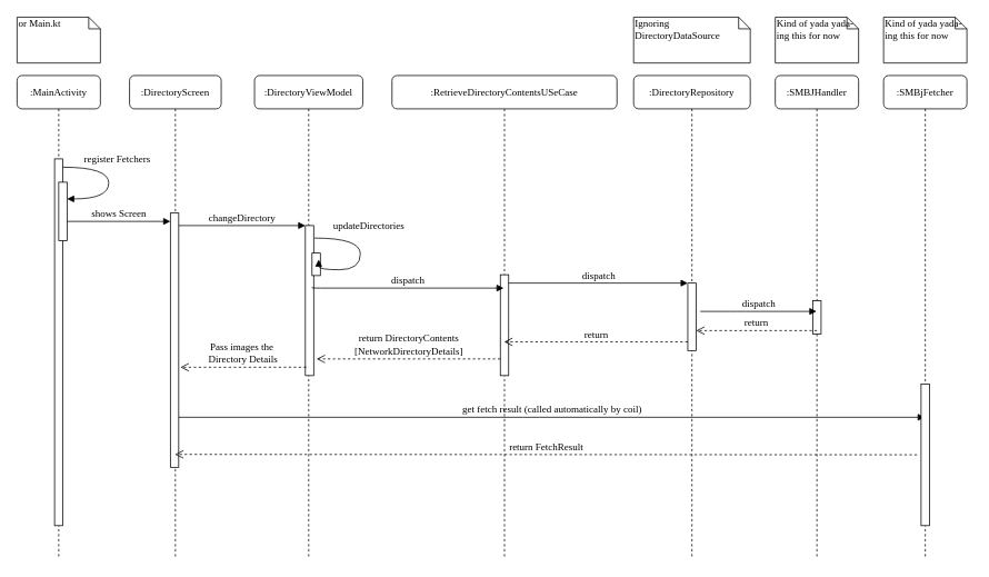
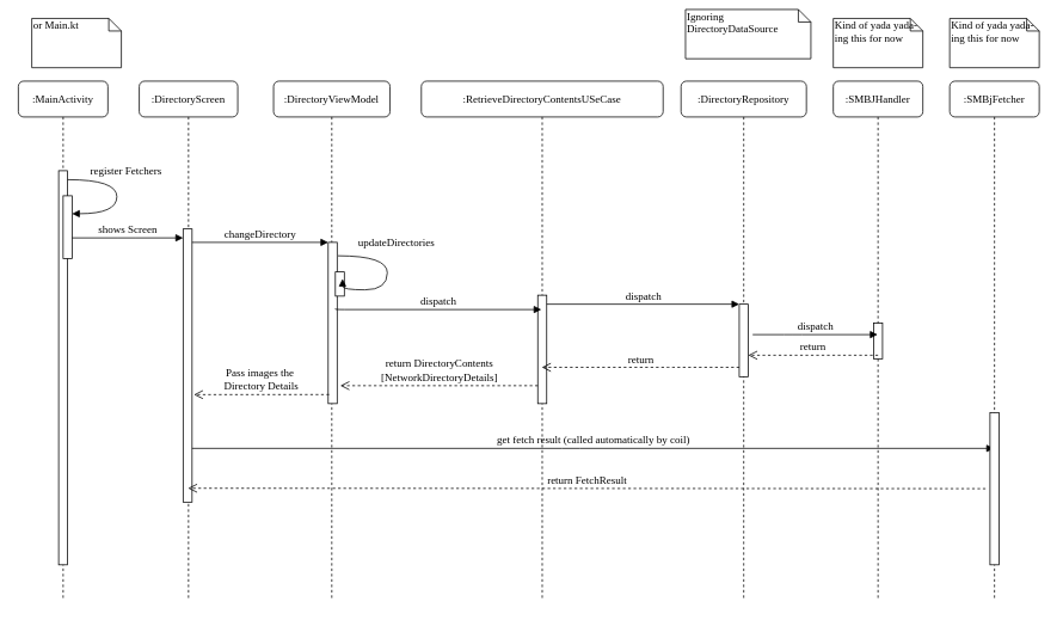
  <mxCell id="0" />
  <mxCell id="1" parent="0" />
  <mxCell id="2" value=":DirectoryScreen" style="shape=umlLifeline;perimeter=lifelinePerimeter;whiteSpace=wrap;html=1;container=1;collapsible=0;recursiveResize=0;outlineConnect=0;rounded=1;shadow=0;comic=0;labelBackgroundColor=none;strokeWidth=1;fontFamily=Verdana;fontSize=12;align=center;" parent="1" vertex="1"><mxGeometry x="155" y="90" width="110" height="580" as="geometry" /></mxCell>
  <mxCell id="3" value="" style="html=1;points=[];perimeter=orthogonalPerimeter;rounded=0;shadow=0;comic=0;labelBackgroundColor=none;strokeWidth=1;fontFamily=Verdana;fontSize=12;align=center;" parent="2" vertex="1"><mxGeometry x="49" y="165" width="10" height="305" as="geometry" /></mxCell>
  <mxCell id="4" value=":DirectoryViewModel" style="shape=umlLifeline;perimeter=lifelinePerimeter;whiteSpace=wrap;html=1;container=1;collapsible=0;recursiveResize=0;outlineConnect=0;rounded=1;shadow=0;comic=0;labelBackgroundColor=none;strokeWidth=1;fontFamily=Verdana;fontSize=12;align=center;" parent="1" vertex="1"><mxGeometry x="305" y="90" width="130" height="580" as="geometry" /></mxCell>
  <mxCell id="5" value="" style="html=1;points=[];perimeter=orthogonalPerimeter;rounded=0;shadow=0;comic=0;labelBackgroundColor=none;strokeWidth=1;fontFamily=Verdana;fontSize=12;align=center;" parent="4" vertex="1"><mxGeometry x="61" y="180" width="10" height="180" as="geometry" /></mxCell>
  <mxCell id="6" value="" style="html=1;points=[];perimeter=orthogonalPerimeter;rounded=0;shadow=0;comic=0;labelBackgroundColor=none;strokeWidth=1;fontFamily=Verdana;fontSize=12;align=center;" vertex="1" parent="4"><mxGeometry x="69" y="213" width="10" height="27" as="geometry" /></mxCell>
  <mxCell id="7" value="updateDirectories" style="html=1;verticalAlign=bottom;endArrow=block;labelBackgroundColor=none;fontFamily=Verdana;fontSize=12;elbow=vertical;edgeStyle=orthogonalEdgeStyle;curved=1;entryX=1;entryY=0.286;entryPerimeter=0;exitX=1.038;exitY=0.345;exitPerimeter=0;" edge="1" parent="4"><mxGeometry x="-0.231" y="14" relative="1" as="geometry"><mxPoint x="72" y="195" as="sourcePoint" /><mxPoint x="77" y="220.722" as="targetPoint" /><Array as="points"><mxPoint x="127" y="195" /><mxPoint x="127" y="233" /></Array><mxPoint x="-4" y="-10" as="offset" /></mxGeometry></mxCell>
  <mxCell id="8" value="get fetch result (called automatically by coil)" style="html=1;verticalAlign=bottom;endArrow=block;labelBackgroundColor=none;fontFamily=Verdana;fontSize=12;edgeStyle=elbowEdgeStyle;elbow=vertical;" edge="1" parent="4" target="31"><mxGeometry relative="1" as="geometry"><mxPoint x="-91" y="410" as="sourcePoint" /><mxPoint x="61" y="410" as="targetPoint" /></mxGeometry></mxCell>
  <mxCell id="9" value=":RetrieveDirectoryContentsUSeCase" style="shape=umlLifeline;perimeter=lifelinePerimeter;whiteSpace=wrap;html=1;container=1;collapsible=0;recursiveResize=0;outlineConnect=0;rounded=1;shadow=0;comic=0;labelBackgroundColor=none;strokeWidth=1;fontFamily=Verdana;fontSize=12;align=center;" parent="1" vertex="1"><mxGeometry x="470" y="90" width="270" height="580" as="geometry" /></mxCell>
  <mxCell id="10" value="" style="html=1;points=[];perimeter=orthogonalPerimeter;rounded=0;shadow=0;comic=0;labelBackgroundColor=none;strokeWidth=1;fontFamily=Verdana;fontSize=12;align=center;" parent="9" vertex="1"><mxGeometry x="130" y="239" width="10" height="121" as="geometry" /></mxCell>
  <mxCell id="11" value="dispatch" style="html=1;verticalAlign=bottom;endArrow=block;labelBackgroundColor=none;fontFamily=Verdana;fontSize=12;edgeStyle=elbowEdgeStyle;elbow=vertical;" parent="9" edge="1"><mxGeometry relative="1" as="geometry"><mxPoint x="-96" y="254" as="sourcePoint" /><Array as="points" /><mxPoint x="134" y="255" as="targetPoint" /></mxGeometry></mxCell>
  <mxCell id="12" value="return DirectoryContents&lt;div&gt;[NetworkDirectoryDetails]&lt;/div&gt;" style="html=1;verticalAlign=bottom;endArrow=open;dashed=1;endSize=8;labelBackgroundColor=none;fontFamily=Verdana;fontSize=12;edgeStyle=elbowEdgeStyle;elbow=vertical;" edge="1" parent="9"><mxGeometry relative="1" as="geometry"><mxPoint x="-90.5" y="340" as="targetPoint" /><Array as="points"><mxPoint x="75" y="340" /><mxPoint x="105" y="340" /></Array><mxPoint x="130" y="340" as="sourcePoint" /></mxGeometry></mxCell>
  <mxCell id="13" value=":DirectoryRepository" style="shape=umlLifeline;perimeter=lifelinePerimeter;whiteSpace=wrap;html=1;container=1;collapsible=0;recursiveResize=0;outlineConnect=0;rounded=1;shadow=0;comic=0;labelBackgroundColor=none;strokeWidth=1;fontFamily=Verdana;fontSize=12;align=center;" parent="1" vertex="1"><mxGeometry x="760" y="90" width="140" height="580" as="geometry" /></mxCell>
  <mxCell id="14" value="" style="html=1;points=[];perimeter=orthogonalPerimeter;rounded=0;shadow=0;comic=0;labelBackgroundColor=none;strokeWidth=1;fontFamily=Verdana;fontSize=12;align=center;" parent="13" vertex="1"><mxGeometry x="65" y="249" width="10" height="81" as="geometry" /></mxCell>
  <mxCell id="15" value="return" style="html=1;verticalAlign=bottom;endArrow=open;dashed=1;endSize=8;labelBackgroundColor=none;fontFamily=Verdana;fontSize=12;edgeStyle=elbowEdgeStyle;elbow=vertical;" edge="1" parent="13" target="9"><mxGeometry relative="1" as="geometry"><mxPoint x="-80" y="319.533" as="targetPoint" /><Array as="points"><mxPoint x="-5" y="319.5" /><mxPoint x="250" y="422.5" /></Array><mxPoint x="65" y="319.5" as="sourcePoint" /></mxGeometry></mxCell>
  <mxCell id="16" value=":SMBJHandler" style="shape=umlLifeline;perimeter=lifelinePerimeter;whiteSpace=wrap;html=1;container=1;collapsible=0;recursiveResize=0;outlineConnect=0;rounded=1;shadow=0;comic=0;labelBackgroundColor=none;strokeWidth=1;fontFamily=Verdana;fontSize=12;align=center;" parent="1" vertex="1"><mxGeometry x="930" y="90" width="100" height="580" as="geometry" /></mxCell>
  <mxCell id="17" value="" style="html=1;points=[];perimeter=orthogonalPerimeter;rounded=0;shadow=0;comic=0;labelBackgroundColor=none;strokeWidth=1;fontFamily=Verdana;fontSize=12;align=center;" vertex="1" parent="16"><mxGeometry x="45" y="270" width="10" height="40" as="geometry" /></mxCell>
  <mxCell id="18" value=":MainActivity" style="shape=umlLifeline;perimeter=lifelinePerimeter;whiteSpace=wrap;html=1;container=1;collapsible=0;recursiveResize=0;outlineConnect=0;rounded=1;shadow=0;comic=0;labelBackgroundColor=none;strokeWidth=1;fontFamily=Verdana;fontSize=12;align=center;" parent="1" vertex="1"><mxGeometry x="20" y="90" width="100" height="580" as="geometry" /></mxCell>
  <mxCell id="19" value="" style="html=1;points=[];perimeter=orthogonalPerimeter;rounded=0;shadow=0;comic=0;labelBackgroundColor=none;strokeWidth=1;fontFamily=Verdana;fontSize=12;align=center;" parent="18" vertex="1"><mxGeometry x="45" y="100" width="10" height="440" as="geometry" /></mxCell>
  <mxCell id="20" value="shows Screen" style="html=1;verticalAlign=bottom;endArrow=block;labelBackgroundColor=none;fontFamily=Verdana;fontSize=12;edgeStyle=elbowEdgeStyle;elbow=vertical;" parent="18" edge="1"><mxGeometry relative="1" as="geometry"><mxPoint x="59" y="175" as="sourcePoint" /><mxPoint x="184" y="175" as="targetPoint" /></mxGeometry></mxCell>
  <mxCell id="21" value="changeDirectory" style="html=1;verticalAlign=bottom;endArrow=block;entryX=0;entryY=0;labelBackgroundColor=none;fontFamily=Verdana;fontSize=12;edgeStyle=elbowEdgeStyle;elbow=vertical;" parent="1" source="3" target="5" edge="1"><mxGeometry relative="1" as="geometry"><mxPoint x="294" y="145" as="sourcePoint" /></mxGeometry></mxCell>
- <mxCell id="22" value="or Main.kt" style="shape=note;whiteSpace=wrap;html=1;size=14;verticalAlign=top;align=left;spacingTop=-6;rounded=0;shadow=0;comic=0;labelBackgroundColor=none;strokeWidth=1;fontFamily=Verdana;fontSize=12" parent="1" vertex="1"><mxGeometry x="20" y="20" width="100" height="55" as="geometry" /></mxCell>
- <mxCell id="23" value="Ignoring DirectoryDataSource" style="shape=note;whiteSpace=wrap;html=1;size=14;verticalAlign=top;align=left;spacingTop=-6;rounded=0;shadow=0;comic=0;labelBackgroundColor=none;strokeWidth=1;fontFamily=Verdana;fontSize=12" parent="1" vertex="1"><mxGeometry x="760" y="20" width="140" height="55" as="geometry" /></mxCell>
+ <mxCell id="22" value="or Main.kt" style="shape=note;whiteSpace=wrap;html=1;size=14;verticalAlign=top;align=left;spacingTop=-6;rounded=0;shadow=0;comic=0;labelBackgroundColor=none;strokeWidth=1;fontFamily=Verdana;fontSize=12" parent="1" vertex="1"><mxGeometry x="35" y="20" width="100" height="55" as="geometry" /></mxCell>
+ <mxCell id="23" value="Ignoring DirectoryDataSource" style="shape=note;whiteSpace=wrap;html=1;size=14;verticalAlign=top;align=left;spacingTop=-6;rounded=0;shadow=0;comic=0;labelBackgroundColor=none;strokeWidth=1;fontFamily=Verdana;fontSize=12" parent="1" vertex="1"><mxGeometry x="765" y="10" width="140" height="55" as="geometry" /></mxCell>
  <mxCell id="24" value="Kind of yada yada-ing this for now" style="shape=note;whiteSpace=wrap;html=1;size=14;verticalAlign=top;align=left;spacingTop=-6;rounded=0;shadow=0;comic=0;labelBackgroundColor=none;strokeWidth=1;fontFamily=Verdana;fontSize=12" parent="1" vertex="1"><mxGeometry x="930" y="20" width="100" height="55" as="geometry" /></mxCell>
  <mxCell id="25" value="" style="html=1;points=[];perimeter=orthogonalPerimeter;rounded=0;shadow=0;comic=0;labelBackgroundColor=none;strokeWidth=1;fontFamily=Verdana;fontSize=12;align=center;" vertex="1" parent="1"><mxGeometry x="70" y="218" width="10" height="70" as="geometry" /></mxCell>
  <mxCell id="26" value="register Fetchers" style="html=1;verticalAlign=bottom;endArrow=block;labelBackgroundColor=none;fontFamily=Verdana;fontSize=12;elbow=vertical;edgeStyle=orthogonalEdgeStyle;curved=1;entryX=1;entryY=0.286;entryPerimeter=0;exitX=1.038;exitY=0.345;exitPerimeter=0;" edge="1" parent="1" target="25"><mxGeometry x="-0.231" y="10" relative="1" as="geometry"><mxPoint x="75" y="200" as="sourcePoint" /><mxPoint x="75" y="148" as="targetPoint" /><Array as="points"><mxPoint x="130" y="200" /><mxPoint x="130" y="238" /></Array><mxPoint as="offset" /></mxGeometry></mxCell>
  <mxCell id="27" value="dispatch" style="html=1;verticalAlign=bottom;endArrow=block;entryX=0;entryY=0;labelBackgroundColor=none;fontFamily=Verdana;fontSize=12;edgeStyle=elbowEdgeStyle;elbow=vertical;" parent="1" source="10" target="14" edge="1"><mxGeometry relative="1" as="geometry"><mxPoint x="665" y="339" as="sourcePoint" /></mxGeometry></mxCell>
  <mxCell id="28" value="dispatch" style="html=1;verticalAlign=bottom;endArrow=block;labelBackgroundColor=none;fontFamily=Verdana;fontSize=12;edgeStyle=elbowEdgeStyle;elbow=vertical;" edge="1" parent="1" target="16"><mxGeometry relative="1" as="geometry"><mxPoint x="840" y="373" as="sourcePoint" /></mxGeometry></mxCell>
  <mxCell id="29" value="return" style="html=1;verticalAlign=bottom;endArrow=open;dashed=1;endSize=8;labelBackgroundColor=none;fontFamily=Verdana;fontSize=12;edgeStyle=elbowEdgeStyle;elbow=vertical;entryX=1;entryY=0.593;entryDx=0;entryDy=0;entryPerimeter=0;" edge="1" parent="1"><mxGeometry relative="1" as="geometry"><mxPoint x="835" y="396.033" as="targetPoint" /><Array as="points"><mxPoint x="910" y="396" /><mxPoint x="1165" y="499" /></Array><mxPoint x="980" y="396" as="sourcePoint" /></mxGeometry></mxCell>
  <mxCell id="30" value="Pass images the&amp;nbsp;&lt;div&gt;Directory Details&lt;/div&gt;" style="html=1;verticalAlign=bottom;endArrow=open;dashed=1;endSize=8;labelBackgroundColor=none;fontFamily=Verdana;fontSize=12;edgeStyle=elbowEdgeStyle;elbow=vertical;exitX=0.1;exitY=0.944;exitDx=0;exitDy=0;exitPerimeter=0;" edge="1" parent="1" source="5"><mxGeometry relative="1" as="geometry"><mxPoint x="216" y="440" as="targetPoint" /><Array as="points"><mxPoint x="290" y="440" /><mxPoint x="315.5" y="490" /></Array><mxPoint x="340.5" y="490" as="sourcePoint" /></mxGeometry></mxCell>
  <mxCell id="31" value=":SMBjFetcher" style="shape=umlLifeline;perimeter=lifelinePerimeter;whiteSpace=wrap;html=1;container=1;collapsible=0;recursiveResize=0;outlineConnect=0;rounded=1;shadow=0;comic=0;labelBackgroundColor=none;strokeWidth=1;fontFamily=Verdana;fontSize=12;align=center;" vertex="1" parent="1"><mxGeometry x="1060" y="90" width="100" height="580" as="geometry" /></mxCell>
  <mxCell id="32" value="" style="html=1;points=[];perimeter=orthogonalPerimeter;rounded=0;shadow=0;comic=0;labelBackgroundColor=none;strokeWidth=1;fontFamily=Verdana;fontSize=12;align=center;" vertex="1" parent="31"><mxGeometry x="45" y="370" width="10" height="170" as="geometry" /></mxCell>
  <mxCell id="33" value="return FetchResult" style="html=1;verticalAlign=bottom;endArrow=open;dashed=1;endSize=8;labelBackgroundColor=none;fontFamily=Verdana;fontSize=12;edgeStyle=elbowEdgeStyle;elbow=vertical;" edge="1" parent="31" target="2"><mxGeometry relative="1" as="geometry"><mxPoint x="-100" y="454.5" as="targetPoint" /><Array as="points"><mxPoint x="65.5" y="454.5" /><mxPoint x="95.5" y="454.5" /></Array><mxPoint x="40" y="455" as="sourcePoint" /></mxGeometry></mxCell>
  <mxCell id="34" value="Kind of yada yada-ing this for now" style="shape=note;whiteSpace=wrap;html=1;size=14;verticalAlign=top;align=left;spacingTop=-6;rounded=0;shadow=0;comic=0;labelBackgroundColor=none;strokeWidth=1;fontFamily=Verdana;fontSize=12" vertex="1" parent="1"><mxGeometry x="1060" y="20" width="100" height="55" as="geometry" /></mxCell>
